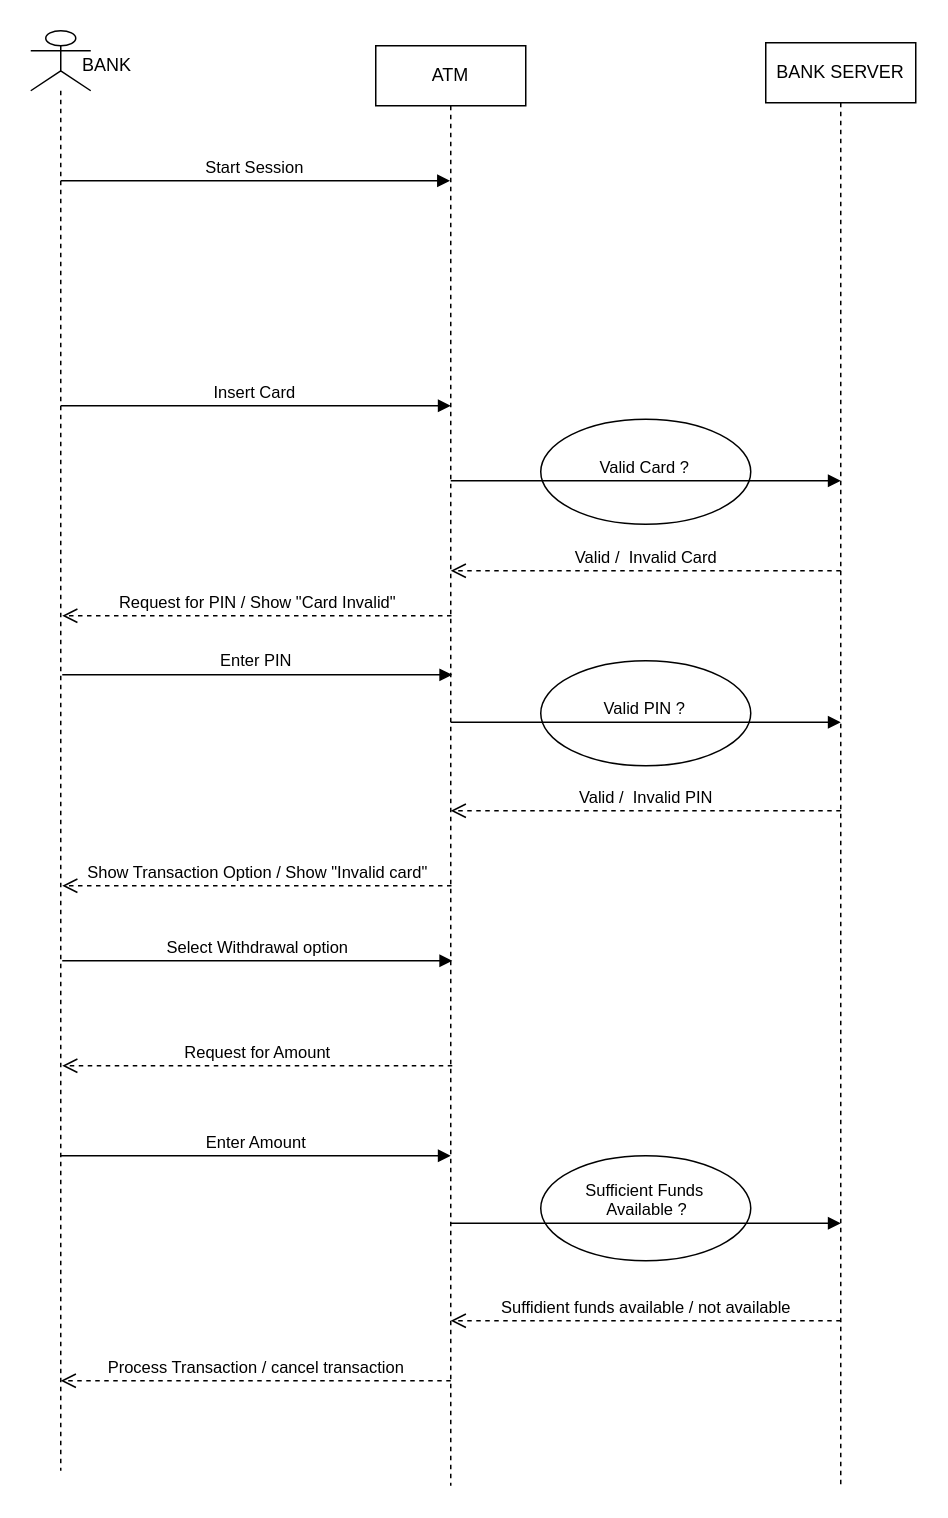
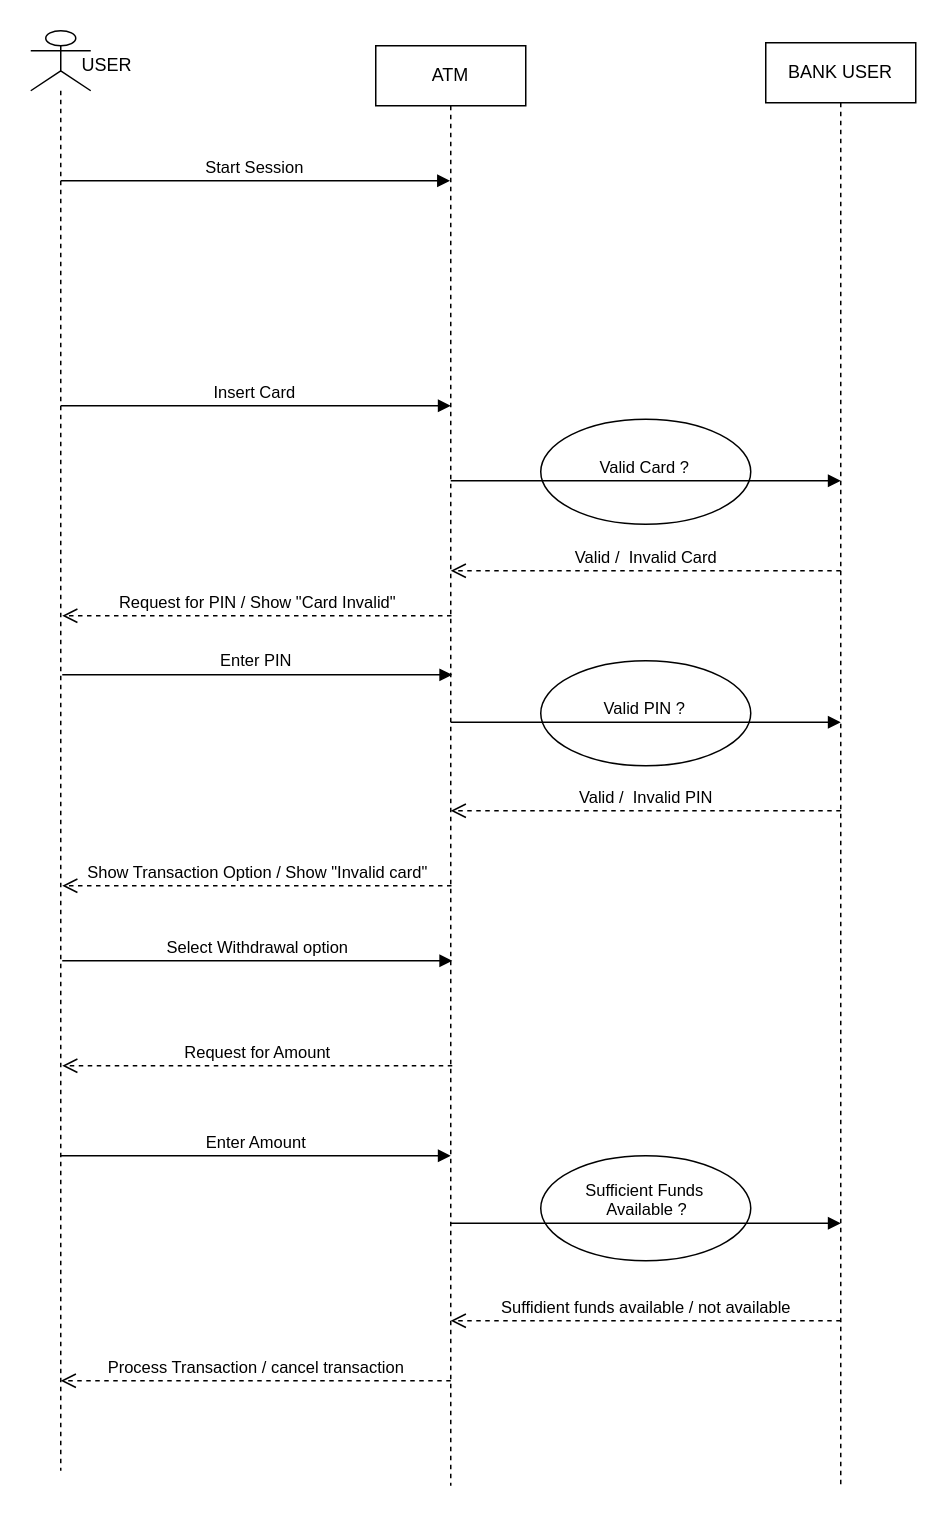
  <mxCell id="0" />
  <mxCell id="1" parent="0" />
  <mxCell id="2" value="" style="ellipse;whiteSpace=wrap;html=1;" vertex="1" parent="1"><mxGeometry x="360" y="770" width="140" height="70" as="geometry" /></mxCell>
  <mxCell id="3" value="" style="ellipse;whiteSpace=wrap;html=1;" vertex="1" parent="1"><mxGeometry x="360" y="279" width="140" height="70" as="geometry" /></mxCell>
  <mxCell id="4" value="ATM" style="shape=umlLifeline;perimeter=lifelinePerimeter;whiteSpace=wrap;html=1;container=1;dropTarget=0;collapsible=0;recursiveResize=0;outlineConnect=0;portConstraint=eastwest;newEdgeStyle={&quot;curved&quot;:0,&quot;rounded&quot;:0};" vertex="1" parent="1"><mxGeometry x="250" y="30" width="100" height="960" as="geometry" /></mxCell>
  <mxCell id="5" value="" style="shape=umlLifeline;perimeter=lifelinePerimeter;whiteSpace=wrap;html=1;container=1;dropTarget=0;collapsible=0;recursiveResize=0;outlineConnect=0;portConstraint=eastwest;newEdgeStyle={&quot;curved&quot;:0,&quot;rounded&quot;:0};participant=umlActor;" vertex="1" parent="1"><mxGeometry x="20" y="20" width="40" height="960" as="geometry" /></mxCell>
  <mxCell id="6" value="Start Session" style="html=1;verticalAlign=bottom;endArrow=block;curved=0;rounded=0;" edge="1" parent="1" target="4"><mxGeometry x="-0.003" width="80" relative="1" as="geometry"><mxPoint x="40" y="120" as="sourcePoint" /><mxPoint x="110" y="120" as="targetPoint" /><mxPoint as="offset" /></mxGeometry></mxCell>
  <mxCell id="7" value="Request for PIN / Show &quot;Card Invalid&quot;" style="html=1;verticalAlign=bottom;endArrow=open;dashed=1;endSize=8;curved=0;rounded=0;" edge="1" parent="1"><mxGeometry relative="1" as="geometry"><mxPoint x="300.5" y="410" as="sourcePoint" /><mxPoint x="41" y="410" as="targetPoint" /></mxGeometry></mxCell>
  <mxCell id="8" value="Insert Card" style="html=1;verticalAlign=bottom;endArrow=block;curved=0;rounded=0;" edge="1" parent="1"><mxGeometry x="-0.004" width="80" relative="1" as="geometry"><mxPoint x="40" y="270" as="sourcePoint" /><mxPoint x="300" y="270" as="targetPoint" /><mxPoint as="offset" /></mxGeometry></mxCell>
  <mxCell id="9" value="Show Transaction Option / Show &quot;Invalid card&quot;" style="html=1;verticalAlign=bottom;endArrow=open;dashed=1;endSize=8;curved=0;rounded=0;" edge="1" parent="1"><mxGeometry relative="1" as="geometry"><mxPoint x="300.5" y="590" as="sourcePoint" /><mxPoint x="41" y="590" as="targetPoint" /></mxGeometry></mxCell>
- <mxCell id="10" value="BANK SERVER" style="shape=umlLifeline;perimeter=lifelinePerimeter;whiteSpace=wrap;html=1;container=1;dropTarget=0;collapsible=0;recursiveResize=0;outlineConnect=0;portConstraint=eastwest;newEdgeStyle={&quot;curved&quot;:0,&quot;rounded&quot;:0};" vertex="1" parent="1"><mxGeometry x="510" y="28" width="100" height="962" as="geometry" /></mxCell>
+ <mxCell id="10" value="BANK USER" style="shape=umlLifeline;perimeter=lifelinePerimeter;whiteSpace=wrap;html=1;container=1;dropTarget=0;collapsible=0;recursiveResize=0;outlineConnect=0;portConstraint=eastwest;newEdgeStyle={&quot;curved&quot;:0,&quot;rounded&quot;:0};" vertex="1" parent="1"><mxGeometry x="510" y="28" width="100" height="962" as="geometry" /></mxCell>
  <mxCell id="11" value="Valid Card ?" style="html=1;verticalAlign=bottom;endArrow=block;curved=0;rounded=0;" edge="1" parent="1"><mxGeometry x="-0.004" width="80" relative="1" as="geometry"><mxPoint x="300" y="320" as="sourcePoint" /><mxPoint x="560" y="320" as="targetPoint" /><mxPoint as="offset" /></mxGeometry></mxCell>
  <mxCell id="12" value="Valid /&amp;nbsp; Invalid Card" style="html=1;verticalAlign=bottom;endArrow=open;dashed=1;endSize=8;curved=0;rounded=0;" edge="1" parent="1"><mxGeometry relative="1" as="geometry"><mxPoint x="560" y="380" as="sourcePoint" /><mxPoint x="300" y="380" as="targetPoint" /></mxGeometry></mxCell>
  <mxCell id="13" value="Select Withdrawal option" style="html=1;verticalAlign=bottom;endArrow=block;curved=0;rounded=0;" edge="1" parent="1"><mxGeometry x="-0.003" width="80" relative="1" as="geometry"><mxPoint x="41" y="640" as="sourcePoint" /><mxPoint x="301" y="640" as="targetPoint" /><mxPoint as="offset" /></mxGeometry></mxCell>
  <mxCell id="14" value="Request for Amount" style="html=1;verticalAlign=bottom;endArrow=open;dashed=1;endSize=8;curved=0;rounded=0;" edge="1" parent="1"><mxGeometry relative="1" as="geometry"><mxPoint x="301" y="710" as="sourcePoint" /><mxPoint x="41" y="710" as="targetPoint" /></mxGeometry></mxCell>
  <mxCell id="15" value="Enter Amount" style="html=1;verticalAlign=bottom;endArrow=block;curved=0;rounded=0;" edge="1" parent="1"><mxGeometry x="-0.003" width="80" relative="1" as="geometry"><mxPoint x="40" y="770" as="sourcePoint" /><mxPoint x="300" y="770" as="targetPoint" /><mxPoint as="offset" /></mxGeometry></mxCell>
  <mxCell id="16" value="Sufficient Funds&lt;div&gt;&amp;nbsp;Available ?&lt;/div&gt;" style="html=1;verticalAlign=bottom;endArrow=block;curved=0;rounded=0;" edge="1" parent="1"><mxGeometry x="-0.004" width="80" relative="1" as="geometry"><mxPoint x="300" y="815" as="sourcePoint" /><mxPoint x="560" y="815" as="targetPoint" /><mxPoint as="offset" /></mxGeometry></mxCell>
  <mxCell id="17" value="Suffidient funds available / not available" style="html=1;verticalAlign=bottom;endArrow=open;dashed=1;endSize=8;curved=0;rounded=0;" edge="1" parent="1"><mxGeometry relative="1" as="geometry"><mxPoint x="560" y="880" as="sourcePoint" /><mxPoint x="300" y="880" as="targetPoint" /></mxGeometry></mxCell>
  <mxCell id="18" value="Process Transaction / cancel transaction" style="html=1;verticalAlign=bottom;endArrow=open;dashed=1;endSize=8;curved=0;rounded=0;" edge="1" parent="1"><mxGeometry relative="1" as="geometry"><mxPoint x="300" y="920" as="sourcePoint" /><mxPoint x="40" y="920" as="targetPoint" /></mxGeometry></mxCell>
- <mxCell id="19" value="BANK" style="text;html=1;align=center;verticalAlign=middle;whiteSpace=wrap;rounded=0;" vertex="1" parent="1"><mxGeometry x="41" y="28" width="60" height="30" as="geometry" /></mxCell>
+ <mxCell id="19" value="USER" style="text;html=1;align=center;verticalAlign=middle;whiteSpace=wrap;rounded=0;" vertex="1" parent="1"><mxGeometry x="41" y="28" width="60" height="30" as="geometry" /></mxCell>
  <mxCell id="20" value="Enter PIN" style="html=1;verticalAlign=bottom;endArrow=block;curved=0;rounded=0;" edge="1" parent="1"><mxGeometry x="-0.004" width="80" relative="1" as="geometry"><mxPoint x="41" y="449.41" as="sourcePoint" /><mxPoint x="301" y="449.41" as="targetPoint" /><mxPoint as="offset" /></mxGeometry></mxCell>
  <mxCell id="21" value="" style="ellipse;whiteSpace=wrap;html=1;" vertex="1" parent="1"><mxGeometry x="360" y="440" width="140" height="70" as="geometry" /></mxCell>
  <mxCell id="22" value="Valid PIN ?" style="html=1;verticalAlign=bottom;endArrow=block;curved=0;rounded=0;" edge="1" parent="1"><mxGeometry x="-0.004" width="80" relative="1" as="geometry"><mxPoint x="300" y="481" as="sourcePoint" /><mxPoint x="560" y="481" as="targetPoint" /><mxPoint as="offset" /></mxGeometry></mxCell>
  <mxCell id="23" value="Valid /&amp;nbsp; Invalid PIN" style="html=1;verticalAlign=bottom;endArrow=open;dashed=1;endSize=8;curved=0;rounded=0;" edge="1" parent="1"><mxGeometry relative="1" as="geometry"><mxPoint x="560" y="540" as="sourcePoint" /><mxPoint x="300" y="540" as="targetPoint" /></mxGeometry></mxCell>
